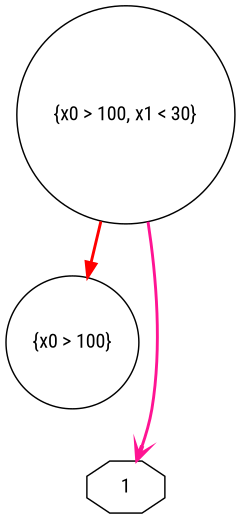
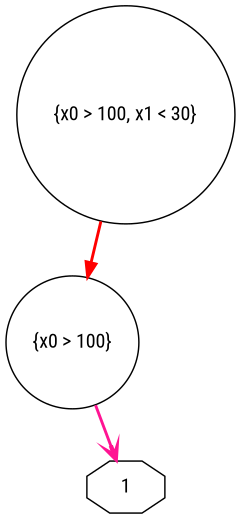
  digraph {
    fontname="Roboto Condensed"
    node [fontname="Roboto Condensed" init=0 match=0 shape=circle]
    edge [fontname="Roboto Condensed" style=bold]
    n1 [init=1 label="{x0 > 100, x1 < 30}"]
    n2 [label="{x0 > 100}"]
    n3 [label=1 match=1 shape=octagon]
    n1 -> n2 [arrowhead=normal color=red reset="{0}"]
-   n1 -> n3 [arrowhead=vee color=deeppink guard="{x0 < 4}"]
+   n2 -> n3 [arrowhead=vee color=deeppink guard="{x0 < 4}"]
  }
